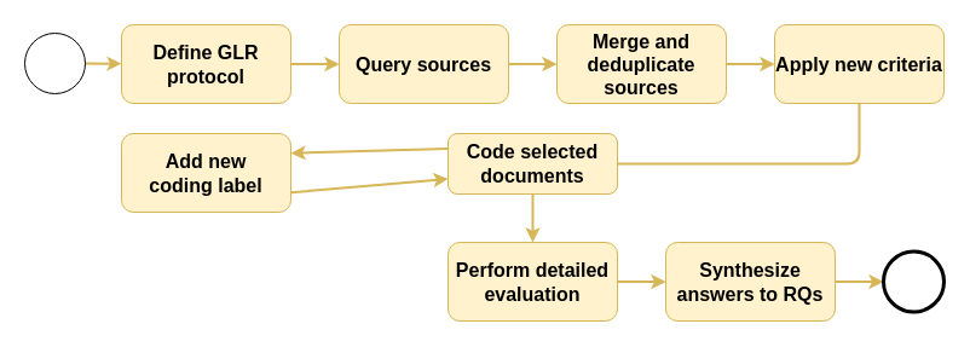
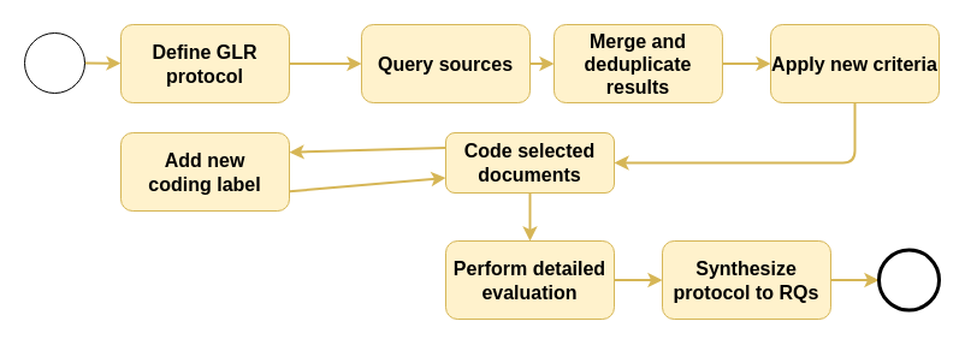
  <mxCell id="0" />
  <mxCell id="1" parent="0" />
  <mxCell id="2" value="" style="rounded=0;orthogonalLoop=1;jettySize=auto;html=1;fontSize=16;fillColor=#fff2cc;strokeColor=#d6b656;strokeWidth=2;" parent="1" source="3" target="4" edge="1"><mxGeometry relative="1" as="geometry" /></mxCell>
  <mxCell id="3" value="" style="shape=mxgraph.bpmn.shape;html=1;verticalLabelPosition=bottom;labelBackgroundColor=#ffffff;verticalAlign=top;align=center;perimeter=ellipsePerimeter;outlineConnect=0;outline=standard;symbol=general;" parent="1" vertex="1"><mxGeometry x="20" y="27" width="50" height="50" as="geometry" /></mxCell>
  <mxCell id="4" value="Define GLR protocol" style="shape=ext;rounded=1;html=1;whiteSpace=wrap;fillColor=#fff2cc;strokeColor=#d6b656;fontStyle=1;fontSize=16;" parent="1" vertex="1"><mxGeometry x="100" y="20" width="140" height="65" as="geometry" /></mxCell>
- <mxCell id="5" value="Query sources" style="shape=ext;rounded=1;html=1;whiteSpace=wrap;fillColor=#fff2cc;strokeColor=#d6b656;fontStyle=1;fontSize=16;" parent="1" vertex="1"><mxGeometry x="280" y="20" width="140" height="65" as="geometry" /></mxCell>
- <mxCell id="6" value="Merge and deduplicate sources" style="shape=ext;rounded=1;html=1;whiteSpace=wrap;fillColor=#fff2cc;strokeColor=#d6b656;fontStyle=1;fontSize=16;" parent="1" vertex="1"><mxGeometry x="460" y="20" width="140" height="65" as="geometry" /></mxCell>
+ <mxCell id="5" value="Query sources" style="shape=ext;rounded=1;html=1;whiteSpace=wrap;fillColor=#fff2cc;strokeColor=#d6b656;fontStyle=1;fontSize=16;" parent="1" vertex="1"><mxGeometry x="300" y="20" width="140" height="65" as="geometry" /></mxCell>
+ <mxCell id="6" value="Merge and deduplicate results" style="shape=ext;rounded=1;html=1;whiteSpace=wrap;fillColor=#fff2cc;strokeColor=#d6b656;fontStyle=1;fontSize=16;" parent="1" vertex="1"><mxGeometry x="460" y="20" width="140" height="65" as="geometry" /></mxCell>
  <mxCell id="7" value="Apply new criteria" style="shape=ext;rounded=1;html=1;whiteSpace=wrap;fillColor=#fff2cc;strokeColor=#d6b656;fontStyle=1;fontSize=16;" parent="1" vertex="1"><mxGeometry x="640" y="20" width="140" height="65" as="geometry" /></mxCell>
  <mxCell id="8" value="Code selected documents" style="shape=ext;rounded=1;html=1;whiteSpace=wrap;fillColor=#fff2cc;strokeColor=#d6b656;fontStyle=1;fontSize=16;" parent="1" vertex="1"><mxGeometry x="370" y="110" width="140" height="50" as="geometry" /></mxCell>
  <mxCell id="9" value="Add new&lt;br&gt;coding label" style="shape=ext;rounded=1;html=1;whiteSpace=wrap;fillColor=#fff2cc;strokeColor=#d6b656;fontStyle=1;fontSize=16;" parent="1" vertex="1"><mxGeometry x="100" y="110" width="140" height="65" as="geometry" /></mxCell>
  <mxCell id="10" value="" style="rounded=0;orthogonalLoop=1;jettySize=auto;html=1;fontSize=16;fillColor=#fff2cc;strokeColor=#d6b656;strokeWidth=2;" parent="1" source="4" target="5" edge="1"><mxGeometry relative="1" as="geometry"><mxPoint x="80" y="60" as="sourcePoint" /><mxPoint x="140" y="60" as="targetPoint" /></mxGeometry></mxCell>
  <mxCell id="11" value="" style="rounded=0;orthogonalLoop=1;jettySize=auto;html=1;fontSize=16;fillColor=#fff2cc;strokeColor=#d6b656;strokeWidth=2;" parent="1" source="5" target="6" edge="1"><mxGeometry relative="1" as="geometry"><mxPoint x="90" y="70" as="sourcePoint" /><mxPoint x="150" y="70" as="targetPoint" /></mxGeometry></mxCell>
  <mxCell id="12" value="" style="rounded=0;orthogonalLoop=1;jettySize=auto;html=1;fontSize=16;fillColor=#fff2cc;strokeColor=#d6b656;strokeWidth=2;" parent="1" source="6" target="7" edge="1"><mxGeometry relative="1" as="geometry"><mxPoint x="470" y="60" as="sourcePoint" /><mxPoint x="510" y="60" as="targetPoint" /></mxGeometry></mxCell>
- <mxCell id="13" value="" style="rounded=1;orthogonalLoop=1;jettySize=auto;html=1;fontSize=16;fillColor=#fff2cc;strokeColor=#d6b656;strokeWidth=2;exitX=0.5;exitY=1;exitDx=0;exitDy=0;edgeStyle=orthogonalEdgeStyle;entryX=1;entryY=0.5;entryDx=0;entryDy=0;endArrow=none;" parent="1" source="7" target="8" edge="1"><mxGeometry relative="1" as="geometry"><mxPoint x="640" y="152" as="sourcePoint" /><mxPoint x="550" y="100" as="targetPoint" /></mxGeometry></mxCell>
+ <mxCell id="13" value="" style="rounded=1;orthogonalLoop=1;jettySize=auto;html=1;fontSize=16;fillColor=#fff2cc;strokeColor=#d6b656;strokeWidth=2;exitX=0.5;exitY=1;exitDx=0;exitDy=0;edgeStyle=orthogonalEdgeStyle;entryX=1;entryY=0.5;entryDx=0;entryDy=0;" parent="1" source="7" target="8" edge="1"><mxGeometry relative="1" as="geometry"><mxPoint x="640" y="152" as="sourcePoint" /><mxPoint x="550" y="100" as="targetPoint" /></mxGeometry></mxCell>
  <mxCell id="14" value="" style="rounded=0;orthogonalLoop=1;jettySize=auto;html=1;fontSize=16;fillColor=#fff2cc;strokeColor=#d6b656;strokeWidth=2;exitX=0;exitY=0.25;exitDx=0;exitDy=0;entryX=1;entryY=0.25;entryDx=0;entryDy=0;" parent="1" source="8" target="9" edge="1"><mxGeometry relative="1" as="geometry"><mxPoint x="430" y="100" as="sourcePoint" /><mxPoint x="470" y="100" as="targetPoint" /></mxGeometry></mxCell>
  <mxCell id="15" value="" style="rounded=0;orthogonalLoop=1;jettySize=auto;html=1;fontSize=16;fillColor=#fff2cc;strokeColor=#d6b656;strokeWidth=2;exitX=1;exitY=0.75;exitDx=0;exitDy=0;entryX=0;entryY=0.75;entryDx=0;entryDy=0;" parent="1" source="9" target="8" edge="1"><mxGeometry relative="1" as="geometry"><mxPoint x="440" y="110" as="sourcePoint" /><mxPoint x="120" y="339" as="targetPoint" /></mxGeometry></mxCell>
- <mxCell id="16" value="Synthesize answers to RQs" style="shape=ext;rounded=1;html=1;whiteSpace=wrap;fillColor=#fff2cc;strokeColor=#d6b656;fontStyle=1;fontSize=16;" parent="1" vertex="1"><mxGeometry x="550" y="200" width="140" height="65" as="geometry" /></mxCell>
+ <mxCell id="16" value="Synthesize protocol to RQs" style="shape=ext;rounded=1;html=1;whiteSpace=wrap;fillColor=#fff2cc;strokeColor=#d6b656;fontStyle=1;fontSize=16;" parent="1" vertex="1"><mxGeometry x="550" y="200" width="140" height="65" as="geometry" /></mxCell>
  <mxCell id="17" value="Perform detailed evaluation" style="shape=ext;rounded=1;html=1;whiteSpace=wrap;fillColor=#fff2cc;strokeColor=#d6b656;fontStyle=1;fontSize=16;" parent="1" vertex="1"><mxGeometry x="370" y="200" width="140" height="65" as="geometry" /></mxCell>
  <mxCell id="18" value="" style="rounded=0;orthogonalLoop=1;jettySize=auto;html=1;fontSize=16;fillColor=#fff2cc;strokeColor=#d6b656;strokeWidth=2;" parent="1" source="8" target="17" edge="1"><mxGeometry relative="1" as="geometry"><mxPoint x="36.923" y="320" as="sourcePoint" /><mxPoint x="83.077" y="270" as="targetPoint" /></mxGeometry></mxCell>
  <mxCell id="19" value="" style="rounded=0;orthogonalLoop=1;jettySize=auto;html=1;fontSize=16;fillColor=#fff2cc;strokeColor=#d6b656;strokeWidth=2;" parent="1" source="17" target="16" edge="1"><mxGeometry relative="1" as="geometry"><mxPoint x="46.923" y="330" as="sourcePoint" /><mxPoint x="93.077" y="280" as="targetPoint" /></mxGeometry></mxCell>
  <mxCell id="20" value="" style="rounded=0;orthogonalLoop=1;jettySize=auto;html=1;fontSize=16;fillColor=#fff2cc;strokeColor=#d6b656;strokeWidth=2;" parent="1" source="16" target="21" edge="1"><mxGeometry relative="1" as="geometry"><mxPoint x="56.923" y="340" as="sourcePoint" /><mxPoint x="103.077" y="290" as="targetPoint" /></mxGeometry></mxCell>
  <mxCell id="21" value="" style="shape=mxgraph.bpmn.shape;html=1;verticalLabelPosition=bottom;labelBackgroundColor=#ffffff;verticalAlign=top;align=center;perimeter=ellipsePerimeter;outlineConnect=0;outline=end;symbol=general;fontSize=16;" parent="1" vertex="1"><mxGeometry x="730" y="207.5" width="50" height="50" as="geometry" /></mxCell>
